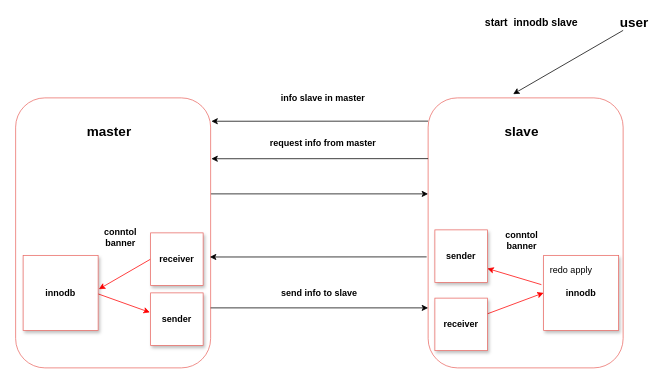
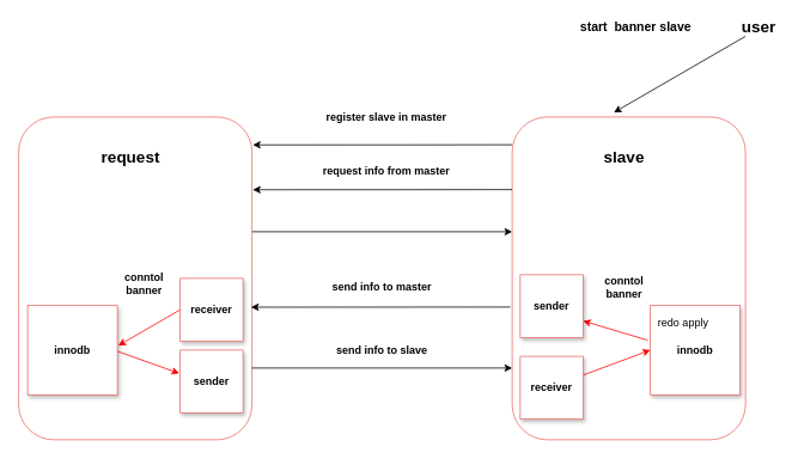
  <mxCell id="0" />
  <mxCell id="1" parent="0" />
  <mxCell id="2" style="edgeStyle=none;rounded=0;orthogonalLoop=1;jettySize=auto;html=1;exitX=1;exitY=0.5;exitDx=0;exitDy=0;entryX=0;entryY=0.5;entryDx=0;entryDy=0;" parent="1" edge="1"><mxGeometry relative="1" as="geometry"><mxPoint x="280" y="258" as="sourcePoint" /><mxPoint x="570" y="258" as="targetPoint" /></mxGeometry></mxCell>
  <mxCell id="3" value="" style="rounded=1;whiteSpace=wrap;html=1;strokeColor=#EA6B66;" parent="1" vertex="1"><mxGeometry x="20" y="130" width="260" height="360" as="geometry" /></mxCell>
  <mxCell id="4" style="edgeStyle=none;rounded=0;orthogonalLoop=1;jettySize=auto;html=1;exitX=0;exitY=0.5;exitDx=0;exitDy=0;entryX=1.014;entryY=0.332;entryDx=0;entryDy=0;entryPerimeter=0;" parent="1" edge="1"><mxGeometry relative="1" as="geometry"><mxPoint x="280.98" y="161.16" as="targetPoint" /><mxPoint x="570" y="161" as="sourcePoint" /></mxGeometry></mxCell>
  <mxCell id="5" value="" style="rounded=1;whiteSpace=wrap;html=1;strokeColor=#EA6B66;" parent="1" vertex="1"><mxGeometry x="570" y="130" width="260" height="360" as="geometry" /></mxCell>
  <mxCell id="6" style="edgeStyle=none;rounded=0;orthogonalLoop=1;jettySize=auto;html=1;exitX=0;exitY=1;exitDx=0;exitDy=0;entryX=0.436;entryY=-0.014;entryDx=0;entryDy=0;entryPerimeter=0;" parent="1" source="7" edge="1" target="5"><mxGeometry relative="1" as="geometry"><mxPoint x="650" y="90" as="targetPoint" /></mxGeometry></mxCell>
  <mxCell id="7" value="&lt;b&gt;&lt;font style=&quot;font-size: 18px&quot;&gt;user&lt;/font&gt;&lt;/b&gt;" style="text;html=1;strokeColor=none;fillColor=none;align=center;verticalAlign=middle;whiteSpace=wrap;rounded=0;" parent="1" vertex="1"><mxGeometry x="830" y="20" width="30" height="20" as="geometry" /></mxCell>
- <mxCell id="8" value="&lt;b&gt;&lt;font style=&quot;font-size: 14px&quot;&gt;start&amp;nbsp; innodb slave&lt;/font&gt;&lt;/b&gt;" style="text;html=1;strokeColor=none;fillColor=none;align=center;verticalAlign=middle;whiteSpace=wrap;rounded=0;shadow=1;" parent="1" vertex="1"><mxGeometry x="640" y="20" width="136" height="20" as="geometry" /></mxCell>
- <mxCell id="9" value="&lt;b&gt;info slave in master&lt;/b&gt;" style="text;html=1;strokeColor=none;fillColor=none;align=center;verticalAlign=middle;whiteSpace=wrap;rounded=0;shadow=1;" parent="1" vertex="1"><mxGeometry x="360" y="120" width="140" height="20" as="geometry" /></mxCell>
+ <mxCell id="8" value="&lt;b&gt;&lt;font style=&quot;font-size: 14px&quot;&gt;start&amp;nbsp; banner slave&lt;/font&gt;&lt;/b&gt;" style="text;html=1;strokeColor=none;fillColor=none;align=center;verticalAlign=middle;whiteSpace=wrap;rounded=0;shadow=1;" parent="1" vertex="1"><mxGeometry x="640" y="20" width="136" height="20" as="geometry" /></mxCell>
+ <mxCell id="9" value="&lt;b&gt;register slave in master&lt;/b&gt;" style="text;html=1;strokeColor=none;fillColor=none;align=center;verticalAlign=middle;whiteSpace=wrap;rounded=0;shadow=1;" parent="1" vertex="1"><mxGeometry x="360" y="120" width="140" height="20" as="geometry" /></mxCell>
  <mxCell id="10" style="edgeStyle=none;rounded=0;orthogonalLoop=1;jettySize=auto;html=1;exitX=0;exitY=0.5;exitDx=0;exitDy=0;entryX=1.014;entryY=0.332;entryDx=0;entryDy=0;entryPerimeter=0;" parent="1" edge="1"><mxGeometry relative="1" as="geometry"><mxPoint x="280.98" y="211.16" as="targetPoint" /><mxPoint x="570" y="211" as="sourcePoint" /></mxGeometry></mxCell>
  <mxCell id="11" value="&lt;b&gt;request info from master&lt;/b&gt;" style="text;html=1;strokeColor=none;fillColor=none;align=center;verticalAlign=middle;whiteSpace=wrap;rounded=0;shadow=1;" parent="1" vertex="1"><mxGeometry x="345" y="180" width="170" height="20" as="geometry" /></mxCell>
  <mxCell id="12" style="edgeStyle=none;rounded=0;orthogonalLoop=1;jettySize=auto;html=1;exitX=0;exitY=0.5;exitDx=0;exitDy=0;entryX=1;entryY=0.5;entryDx=0;entryDy=0;strokeColor=#FF0000;" parent="1" source="13" edge="1"><mxGeometry relative="1" as="geometry"><mxPoint x="131" y="385" as="targetPoint" /><mxPoint x="191" y="350" as="sourcePoint" /></mxGeometry></mxCell>
  <mxCell id="13" value="&lt;b&gt;receiver&lt;/b&gt;" style="whiteSpace=wrap;html=1;aspect=fixed;shadow=1;strokeColor=#EA6B66;" parent="1" vertex="1"><mxGeometry x="200" y="310" width="70" height="70" as="geometry" /></mxCell>
  <mxCell id="14" style="edgeStyle=none;rounded=0;orthogonalLoop=1;jettySize=auto;html=1;exitX=1;exitY=0.5;exitDx=0;exitDy=0;entryX=0;entryY=0.5;entryDx=0;entryDy=0;strokeColor=#FF0000;" parent="1" target="21" edge="1"><mxGeometry relative="1" as="geometry"><mxPoint x="630" y="425" as="sourcePoint" /></mxGeometry></mxCell>
  <mxCell id="15" style="edgeStyle=none;rounded=0;orthogonalLoop=1;jettySize=auto;html=1;exitX=0;exitY=0.5;exitDx=0;exitDy=0;entryX=1.014;entryY=0.332;entryDx=0;entryDy=0;entryPerimeter=0;" parent="1" edge="1"><mxGeometry relative="1" as="geometry"><mxPoint x="278.98" y="342.16" as="targetPoint" /><mxPoint x="568" y="342" as="sourcePoint" /></mxGeometry></mxCell>
  <mxCell id="16" style="edgeStyle=none;rounded=0;orthogonalLoop=1;jettySize=auto;html=1;exitX=1;exitY=0.5;exitDx=0;exitDy=0;entryX=0;entryY=0.5;entryDx=0;entryDy=0;" parent="1" edge="1"><mxGeometry relative="1" as="geometry"><mxPoint x="280" y="410" as="sourcePoint" /><mxPoint x="570" y="410" as="targetPoint" /></mxGeometry></mxCell>
+ <mxCell id="17" value="&lt;b&gt;send info to master&lt;/b&gt;" style="text;html=1;strokeColor=none;fillColor=none;align=center;verticalAlign=middle;whiteSpace=wrap;rounded=0;shadow=1;" parent="1" vertex="1"><mxGeometry x="360" y="310" width="130" height="20" as="geometry" /></mxCell>
  <mxCell id="18" value="&lt;b&gt;send info to slave&lt;/b&gt;" style="text;html=1;strokeColor=none;fillColor=none;align=center;verticalAlign=middle;whiteSpace=wrap;rounded=0;shadow=1;" parent="1" vertex="1"><mxGeometry x="360" y="380" width="130" height="20" as="geometry" /></mxCell>
  <mxCell id="19" style="edgeStyle=none;rounded=0;orthogonalLoop=1;jettySize=auto;html=1;exitX=1;exitY=0.5;exitDx=0;exitDy=0;entryX=0;entryY=0.5;entryDx=0;entryDy=0;fillColor=#FF0000;strokeColor=#FF0000;" parent="1" edge="1"><mxGeometry relative="1" as="geometry"><mxPoint x="129" y="391" as="sourcePoint" /><mxPoint x="199" y="416" as="targetPoint" /></mxGeometry></mxCell>
  <mxCell id="20" style="edgeStyle=none;rounded=0;orthogonalLoop=1;jettySize=auto;html=1;entryX=1;entryY=0.75;entryDx=0;entryDy=0;strokeColor=#FF0000;" parent="1" edge="1"><mxGeometry relative="1" as="geometry"><mxPoint x="721" y="379" as="sourcePoint" /><mxPoint x="649" y="357.5" as="targetPoint" /></mxGeometry></mxCell>
  <mxCell id="21" value="&lt;b&gt;innodb&lt;/b&gt;" style="whiteSpace=wrap;html=1;aspect=fixed;shadow=1;strokeColor=#EA6B66;" parent="1" vertex="1"><mxGeometry x="724" y="340" width="100" height="100" as="geometry" /></mxCell>
  <mxCell id="22" value="&lt;b&gt;conntol banner&lt;/b&gt;" style="text;html=1;strokeColor=none;fillColor=none;align=center;verticalAlign=middle;whiteSpace=wrap;rounded=0;shadow=1;" parent="1" vertex="1"><mxGeometry x="140" y="306" width="40" height="20" as="geometry" /></mxCell>
  <mxCell id="23" value="&lt;b&gt;conntol banner&lt;/b&gt;" style="text;html=1;strokeColor=none;fillColor=none;align=center;verticalAlign=middle;whiteSpace=wrap;rounded=0;shadow=1;" parent="1" vertex="1"><mxGeometry x="675" y="310" width="40" height="20" as="geometry" /></mxCell>
  <mxCell id="24" value="redo apply&amp;nbsp;" style="text;html=1;strokeColor=none;fillColor=none;align=center;verticalAlign=middle;whiteSpace=wrap;rounded=0;shadow=1;" parent="1" vertex="1"><mxGeometry x="725" y="350" width="75" height="20" as="geometry" /></mxCell>
  <mxCell id="25" value="&lt;b&gt;innodb&lt;/b&gt;" style="whiteSpace=wrap;html=1;aspect=fixed;shadow=1;strokeColor=#EA6B66;" parent="1" vertex="1"><mxGeometry x="30" y="340" width="100" height="100" as="geometry" /></mxCell>
- <mxCell id="26" value="&lt;b&gt;&lt;font style=&quot;font-size: 18px&quot;&gt;master&lt;/font&gt;&lt;/b&gt;" style="text;html=1;strokeColor=none;fillColor=none;align=center;verticalAlign=middle;whiteSpace=wrap;rounded=0;" vertex="1" parent="1"><mxGeometry x="90" y="140" width="110" height="70" as="geometry" /></mxCell>
+ <mxCell id="26" value="&lt;b&gt;&lt;font style=&quot;font-size: 18px&quot;&gt;request&lt;/font&gt;&lt;/b&gt;" style="text;html=1;strokeColor=none;fillColor=none;align=center;verticalAlign=middle;whiteSpace=wrap;rounded=0;" vertex="1" parent="1"><mxGeometry x="90" y="140" width="110" height="70" as="geometry" /></mxCell>
  <mxCell id="27" value="&lt;b&gt;&lt;font style=&quot;font-size: 18px&quot;&gt;slave&lt;/font&gt;&lt;/b&gt;" style="text;html=1;strokeColor=none;fillColor=none;align=center;verticalAlign=middle;whiteSpace=wrap;rounded=0;" vertex="1" parent="1"><mxGeometry x="640" y="140" width="110" height="70" as="geometry" /></mxCell>
  <mxCell id="28" value="&lt;b&gt;sender&lt;/b&gt;" style="whiteSpace=wrap;html=1;aspect=fixed;shadow=1;strokeColor=#EA6B66;" vertex="1" parent="1"><mxGeometry x="200" y="390" width="70" height="70" as="geometry" /></mxCell>
  <mxCell id="29" value="&lt;b&gt;sender&lt;/b&gt;" style="whiteSpace=wrap;html=1;aspect=fixed;shadow=1;strokeColor=#EA6B66;" vertex="1" parent="1"><mxGeometry x="579" y="306" width="70" height="70" as="geometry" /></mxCell>
  <mxCell id="30" value="&lt;b&gt;receiver&lt;/b&gt;" style="whiteSpace=wrap;html=1;aspect=fixed;shadow=1;strokeColor=#EA6B66;" vertex="1" parent="1"><mxGeometry x="579" y="397" width="70" height="70" as="geometry" /></mxCell>
